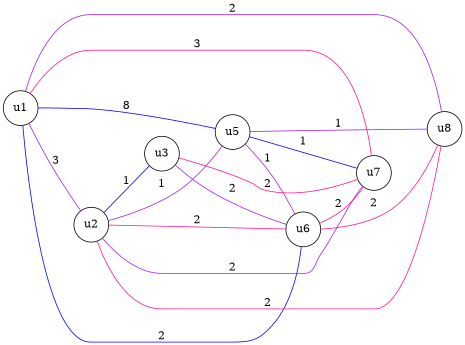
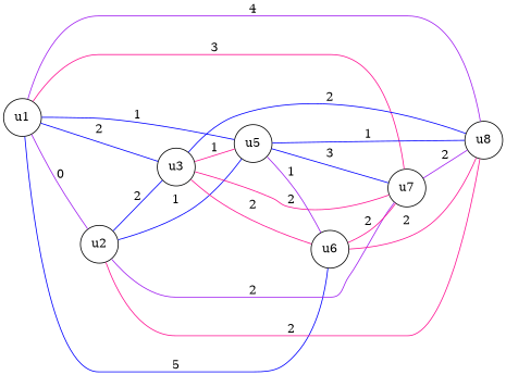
  graph {
    fontname="DejaVu Serif"
    rankdir=LR
    node [fontname="DejaVu Serif" shape=circle]
    edge [color=blue fontname="DejaVu Serif"]
    u1
    u2
    u3
    u5
    u8
    u6
    u7
-   u1 -- u2 [color=purple label=3]
-   u1 -- u5 [label=8]
-   u1 -- u8 [color=purple label=2]
-   u1 -- u6 [label=2]
+   u1 -- u2 [color=purple label=0]
+   u1 -- u3 [label=2]
+   u1 -- u5 [label=1]
+   u1 -- u8 [color=purple label=4]
+   u1 -- u6 [label=5]
    u1 -- u7 [color=deeppink label=3]
-   u2 -- u3 [label=1]
-   u2 -- u5 [color=purple label=1]
+   u2 -- u3 [label=2]
+   u2 -- u5 [label=1]
    u2 -- u8 [color=deeppink label=2]
-   u2 -- u6 [color=deeppink label=2]
    u2 -- u7 [color=purple label=2]
-   u3 -- u6 [color=purple label=2]
+   u3 -- u5 [color=deeppink label=1]
+   u3 -- u8 [label=2]
+   u3 -- u6 [color=deeppink label=2]
    u3 -- u7 [color=deeppink label=2]
-   u5 -- u8 [color=purple label=1]
+   u5 -- u8 [label=1]
    u5 -- u6 [color=purple label=1]
-   u5 -- u7 [label=1]
+   u5 -- u7 [label=3]
    u6 -- u8 [color=deeppink label=2]
    u6 -- u7 [color=deeppink label=2]
+   u7 -- u8 [color=purple label=2]
  }
